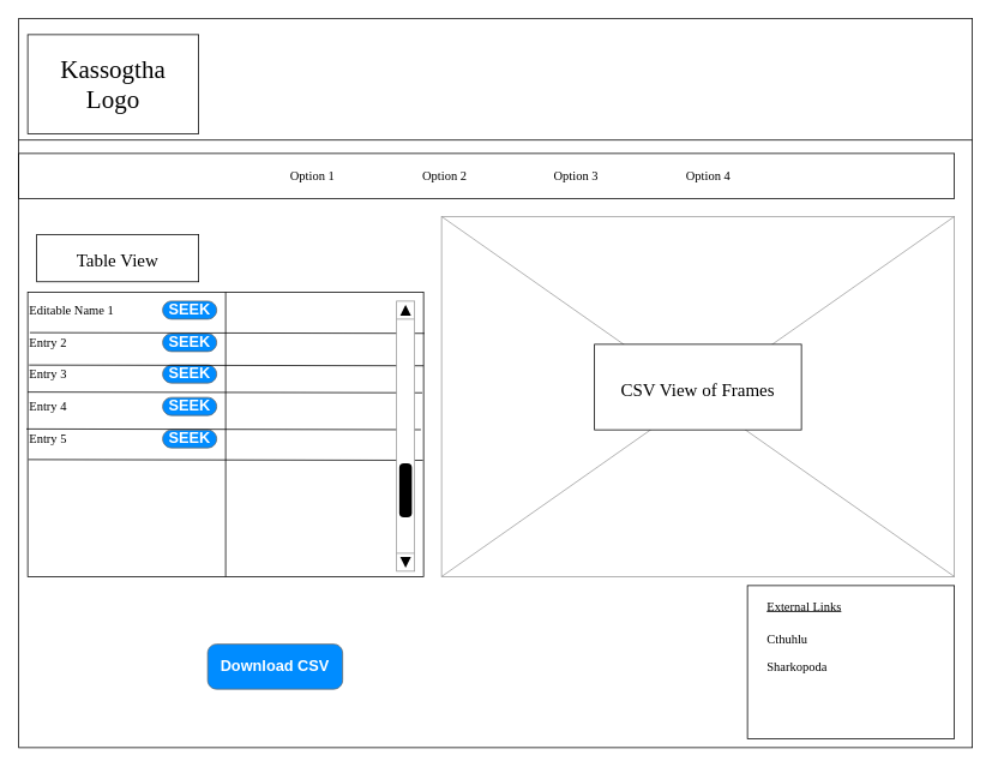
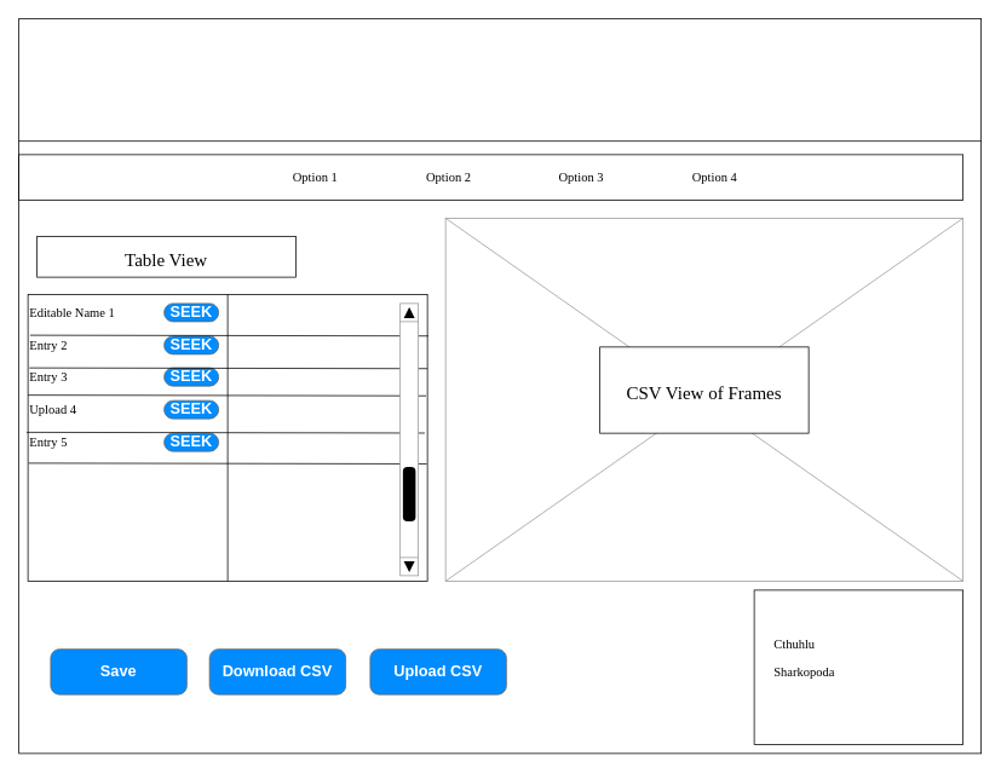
  <mxCell id="0" />
  <mxCell id="1" parent="0" />
  <mxCell id="2" value="" style="whiteSpace=wrap;html=1;rounded=0;shadow=0;labelBackgroundColor=none;strokeColor=#000000;strokeWidth=1;fillColor=none;fontFamily=Verdana;fontSize=12;fontColor=#000000;align=center;comic=0;" parent="1" vertex="1"><mxGeometry x="20" y="20" width="1060" height="810" as="geometry" /></mxCell>
- <mxCell id="3" value="Kassogtha&lt;br&gt;Logo" style="whiteSpace=wrap;html=1;rounded=0;shadow=0;labelBackgroundColor=none;strokeWidth=1;fontFamily=Verdana;fontSize=28;align=center;comic=0;" parent="1" vertex="1"><mxGeometry x="30" y="38" width="190" height="110" as="geometry" /></mxCell>
  <mxCell id="4" value="" style="whiteSpace=wrap;html=1;rounded=0;shadow=0;labelBackgroundColor=none;strokeWidth=1;fillColor=none;fontFamily=Verdana;fontSize=12;align=center;comic=0;" parent="1" vertex="1"><mxGeometry x="30" y="324" width="440" height="316" as="geometry" /></mxCell>
  <mxCell id="5" value="" style="line;strokeWidth=1;html=1;rounded=0;shadow=0;labelBackgroundColor=none;fillColor=none;fontFamily=Verdana;fontSize=14;fontColor=#000000;align=center;comic=0;" parent="1" vertex="1"><mxGeometry x="20" y="150" width="1060" height="10" as="geometry" /></mxCell>
  <mxCell id="6" value="" style="whiteSpace=wrap;html=1;rounded=0;shadow=0;labelBackgroundColor=none;strokeWidth=1;fillColor=none;fontFamily=Verdana;fontSize=12;align=center;comic=0;" parent="1" vertex="1"><mxGeometry x="20" y="170" width="1040" height="50" as="geometry" /></mxCell>
  <mxCell id="7" value="Option 1" style="text;html=1;points=[];align=left;verticalAlign=top;spacingTop=-4;fontSize=14;fontFamily=Verdana;comic=0;" parent="1" vertex="1"><mxGeometry x="320" y="185" width="60" height="20" as="geometry" /></mxCell>
  <mxCell id="8" value="Option 2" style="text;html=1;points=[];align=left;verticalAlign=top;spacingTop=-4;fontSize=14;fontFamily=Verdana;comic=0;" parent="1" vertex="1"><mxGeometry x="467" y="185" width="60" height="20" as="geometry" /></mxCell>
  <mxCell id="9" value="Option 3" style="text;html=1;points=[];align=left;verticalAlign=top;spacingTop=-4;fontSize=14;fontFamily=Verdana;comic=0;" parent="1" vertex="1"><mxGeometry x="613" y="185" width="60" height="20" as="geometry" /></mxCell>
  <mxCell id="10" value="Option 4" style="text;html=1;points=[];align=left;verticalAlign=top;spacingTop=-4;fontSize=14;fontFamily=Verdana;comic=0;" parent="1" vertex="1"><mxGeometry x="760" y="185" width="60" height="20" as="geometry" /></mxCell>
  <mxCell id="11" value="" style="verticalLabelPosition=bottom;shadow=0;align=center;html=1;verticalAlign=top;strokeWidth=1;shape=mxgraph.mockup.graphics.simpleIcon;strokeColor=#999999;rounded=0;labelBackgroundColor=none;fontFamily=Verdana;fontSize=14;fontColor=#000000;comic=0;" parent="1" vertex="1"><mxGeometry x="490" y="240" width="570" height="400" as="geometry" /></mxCell>
  <mxCell id="12" value="" style="whiteSpace=wrap;html=1;rounded=0;shadow=0;labelBackgroundColor=none;strokeWidth=1;fillColor=none;fontFamily=Verdana;fontSize=12;align=center;comic=0;" parent="1" vertex="1"><mxGeometry x="830" y="650" width="230" height="170" as="geometry" /></mxCell>
  <mxCell id="13" value="Editable Name 1" style="text;html=1;points=[];align=left;verticalAlign=top;spacingTop=-4;fontSize=14;fontFamily=Verdana;comic=0;" parent="1" vertex="1"><mxGeometry x="30" y="334" width="170" height="20" as="geometry" /></mxCell>
  <mxCell id="14" value="Entry&amp;nbsp;2" style="text;html=1;points=[];align=left;verticalAlign=top;spacingTop=-4;fontSize=14;fontFamily=Verdana;comic=0;" parent="1" vertex="1"><mxGeometry x="30" y="370" width="170" height="20" as="geometry" /></mxCell>
  <mxCell id="15" value="Entry 3" style="text;html=1;points=[];align=left;verticalAlign=top;spacingTop=-4;fontSize=14;fontFamily=Verdana;comic=0;" parent="1" vertex="1"><mxGeometry x="30" y="405" width="170" height="20" as="geometry" /></mxCell>
- <mxCell id="16" value="Entry&amp;nbsp;4" style="text;html=1;points=[];align=left;verticalAlign=top;spacingTop=-4;fontSize=14;fontFamily=Verdana;comic=0;" parent="1" vertex="1"><mxGeometry x="30" y="441" width="170" height="20" as="geometry" /></mxCell>
+ <mxCell id="16" value="Upload&amp;nbsp;4" style="text;html=1;points=[];align=left;verticalAlign=top;spacingTop=-4;fontSize=14;fontFamily=Verdana;comic=0;" parent="1" vertex="1"><mxGeometry x="30" y="441" width="170" height="20" as="geometry" /></mxCell>
  <mxCell id="17" value="Entry&amp;nbsp;5" style="text;html=1;points=[];align=left;verticalAlign=top;spacingTop=-4;fontSize=14;fontFamily=Verdana;comic=0;" parent="1" vertex="1"><mxGeometry x="30" y="477" width="170" height="20" as="geometry" /></mxCell>
- <mxCell id="18" value="&lt;u&gt;External Links&lt;/u&gt;" style="text;html=1;points=[];align=left;verticalAlign=top;spacingTop=-4;fontSize=14;fontFamily=Verdana;comic=0;" parent="1" vertex="1"><mxGeometry x="850" y="663" width="170" height="20" as="geometry" /></mxCell>
- <mxCell id="19" value="&lt;font style=&quot;font-size: 20px&quot;&gt;Table View&lt;/font&gt;" style="whiteSpace=wrap;html=1;rounded=0;shadow=0;labelBackgroundColor=none;strokeWidth=1;fontFamily=Verdana;fontSize=28;align=center;comic=0;" parent="1" vertex="1"><mxGeometry x="40" y="260" width="180" height="52.5" as="geometry" /></mxCell>
+ <mxCell id="19" value="&lt;font style=&quot;font-size: 20px&quot;&gt;Table View&lt;/font&gt;" style="whiteSpace=wrap;html=1;rounded=0;shadow=0;labelBackgroundColor=none;strokeWidth=1;fontFamily=Verdana;fontSize=28;align=center;comic=0;" parent="1" vertex="1"><mxGeometry x="40" y="260" width="285" height="45" as="geometry" /></mxCell>
+ <mxCell id="20" value="Save" style="strokeWidth=1;shadow=0;dashed=0;align=center;html=1;shape=mxgraph.mockup.buttons.button;strokeColor=#666666;fontColor=#ffffff;mainText=;buttonStyle=round;fontSize=17;fontStyle=1;fillColor=#008cff;whiteSpace=wrap;comic=0;" parent="1" vertex="1"><mxGeometry x="55" y="715" width="150" height="50" as="geometry" /></mxCell>
  <mxCell id="21" value="Download CSV" style="strokeWidth=1;shadow=0;dashed=0;align=center;html=1;shape=mxgraph.mockup.buttons.button;strokeColor=#666666;fontColor=#ffffff;mainText=;buttonStyle=round;fontSize=17;fontStyle=1;fillColor=#008cff;whiteSpace=wrap;comic=0;" parent="1" vertex="1"><mxGeometry x="230" y="715" width="150" height="50" as="geometry" /></mxCell>
  <mxCell id="22" value="&lt;font style=&quot;font-size: 20px&quot;&gt;CSV View of Frames&lt;/font&gt;" style="whiteSpace=wrap;html=1;rounded=0;shadow=0;labelBackgroundColor=none;strokeWidth=1;fontFamily=Verdana;fontSize=28;align=center;comic=0;" parent="1" vertex="1"><mxGeometry x="660" y="382" width="230" height="95" as="geometry" /></mxCell>
  <mxCell id="23" value="Cthuhlu" style="text;html=1;points=[];align=left;verticalAlign=top;spacingTop=-4;fontSize=14;fontFamily=Verdana;comic=0;" parent="1" vertex="1"><mxGeometry x="850" y="700" width="170" height="20" as="geometry" /></mxCell>
  <mxCell id="24" value="Sharkopoda" style="text;html=1;points=[];align=left;verticalAlign=top;spacingTop=-4;fontSize=14;fontFamily=Verdana;comic=0;" parent="1" vertex="1"><mxGeometry x="850" y="730" width="170" height="20" as="geometry" /></mxCell>
+ <mxCell id="25" value="Upload CSV" style="strokeWidth=1;shadow=0;dashed=0;align=center;html=1;shape=mxgraph.mockup.buttons.button;strokeColor=#666666;fontColor=#ffffff;mainText=;buttonStyle=round;fontSize=17;fontStyle=1;fillColor=#008cff;whiteSpace=wrap;comic=0;" vertex="1" parent="1"><mxGeometry x="407" y="715" width="150" height="50" as="geometry" /></mxCell>
  <mxCell id="26" value="" style="endArrow=none;html=1;entryX=0.5;entryY=1;entryDx=0;entryDy=0;exitX=0.5;exitY=0;exitDx=0;exitDy=0;" edge="1" parent="1" source="4" target="4"><mxGeometry width="50" height="50" relative="1" as="geometry"><mxPoint x="230" y="512" as="sourcePoint" /><mxPoint x="280" y="462" as="targetPoint" /></mxGeometry></mxCell>
  <mxCell id="27" value="SEEK" style="strokeWidth=1;shadow=0;dashed=0;align=center;html=1;shape=mxgraph.mockup.buttons.button;strokeColor=#666666;fontColor=#ffffff;mainText=;buttonStyle=round;fontSize=17;fontStyle=1;fillColor=#008cff;whiteSpace=wrap;comic=0;" vertex="1" parent="1"><mxGeometry x="180" y="370" width="60" height="20" as="geometry" /></mxCell>
  <mxCell id="28" value="SEEK" style="strokeWidth=1;shadow=0;dashed=0;align=center;html=1;shape=mxgraph.mockup.buttons.button;strokeColor=#666666;fontColor=#ffffff;mainText=;buttonStyle=round;fontSize=17;fontStyle=1;fillColor=#008cff;whiteSpace=wrap;comic=0;" vertex="1" parent="1"><mxGeometry x="180" y="405" width="60" height="20" as="geometry" /></mxCell>
  <mxCell id="29" value="SEEK" style="strokeWidth=1;shadow=0;dashed=0;align=center;html=1;shape=mxgraph.mockup.buttons.button;strokeColor=#666666;fontColor=#ffffff;mainText=;buttonStyle=round;fontSize=17;fontStyle=1;fillColor=#008cff;whiteSpace=wrap;comic=0;" vertex="1" parent="1"><mxGeometry x="180" y="441" width="60" height="20" as="geometry" /></mxCell>
  <mxCell id="30" value="SEEK" style="strokeWidth=1;shadow=0;dashed=0;align=center;html=1;shape=mxgraph.mockup.buttons.button;strokeColor=#666666;fontColor=#ffffff;mainText=;buttonStyle=round;fontSize=17;fontStyle=1;fillColor=#008cff;whiteSpace=wrap;comic=0;" vertex="1" parent="1"><mxGeometry x="180" y="477" width="60" height="20" as="geometry" /></mxCell>
  <mxCell id="31" value="SEEK" style="strokeWidth=1;shadow=0;dashed=0;align=center;html=1;shape=mxgraph.mockup.buttons.button;strokeColor=#666666;fontColor=#ffffff;mainText=;buttonStyle=round;fontSize=17;fontStyle=1;fillColor=#008cff;whiteSpace=wrap;comic=0;" vertex="1" parent="1"><mxGeometry x="180" y="334" width="60" height="20" as="geometry" /></mxCell>
  <mxCell id="32" value="" style="endArrow=none;html=1;entryX=0.014;entryY=-0.05;entryDx=0;entryDy=0;exitX=1.002;exitY=0.145;exitDx=0;exitDy=0;entryPerimeter=0;exitPerimeter=0;" edge="1" parent="1" source="4" target="14"><mxGeometry width="50" height="50" relative="1" as="geometry"><mxPoint x="290" y="240" as="sourcePoint" /><mxPoint x="290" y="556" as="targetPoint" /></mxGeometry></mxCell>
  <mxCell id="33" value="" style="endArrow=none;html=1;entryX=0.014;entryY=-0.05;entryDx=0;entryDy=0;exitX=1.002;exitY=0.145;exitDx=0;exitDy=0;entryPerimeter=0;exitPerimeter=0;" edge="1" parent="1"><mxGeometry width="50" height="50" relative="1" as="geometry"><mxPoint x="470" y="405.82" as="sourcePoint" /><mxPoint x="31.5" y="405" as="targetPoint" /></mxGeometry></mxCell>
  <mxCell id="34" value="" style="endArrow=none;html=1;entryX=0.014;entryY=-0.05;entryDx=0;entryDy=0;exitX=1.002;exitY=0.145;exitDx=0;exitDy=0;entryPerimeter=0;exitPerimeter=0;" edge="1" parent="1"><mxGeometry width="50" height="50" relative="1" as="geometry"><mxPoint x="468.5" y="435.82" as="sourcePoint" /><mxPoint x="30" y="435" as="targetPoint" /></mxGeometry></mxCell>
  <mxCell id="35" value="" style="endArrow=none;html=1;entryX=0.014;entryY=-0.05;entryDx=0;entryDy=0;exitX=1.002;exitY=0.145;exitDx=0;exitDy=0;entryPerimeter=0;exitPerimeter=0;" edge="1" parent="1"><mxGeometry width="50" height="50" relative="1" as="geometry"><mxPoint x="467" y="476.82" as="sourcePoint" /><mxPoint x="28.5" y="476" as="targetPoint" /></mxGeometry></mxCell>
  <mxCell id="36" value="" style="endArrow=none;html=1;entryX=0.014;entryY=-0.05;entryDx=0;entryDy=0;exitX=1.002;exitY=0.145;exitDx=0;exitDy=0;entryPerimeter=0;exitPerimeter=0;" edge="1" parent="1"><mxGeometry width="50" height="50" relative="1" as="geometry"><mxPoint x="469.25" y="510.82" as="sourcePoint" /><mxPoint x="30.75" y="510" as="targetPoint" /></mxGeometry></mxCell>
  <mxCell id="37" value="" style="verticalLabelPosition=bottom;shadow=0;dashed=0;align=center;html=1;verticalAlign=top;strokeWidth=1;shape=mxgraph.mockup.navigation.scrollBar;strokeColor=#999999;barPos=20;fillColor2=#000000;strokeColor2=none;direction=north;fillColor=#ffffff;comic=0;" parent="1" vertex="1"><mxGeometry x="440" y="334" width="20" height="300" as="geometry" /></mxCell>
